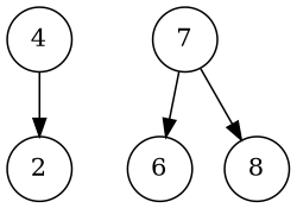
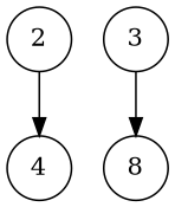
  digraph {
    rankdir=TB
    node [shape=circle]
    2
    4
-   3 [label=7]
-   6
+   3
    n5 [label=8]
-   4 -> 2
-   3 -> 6
+   2 -> 4
    3 -> n5
  }
